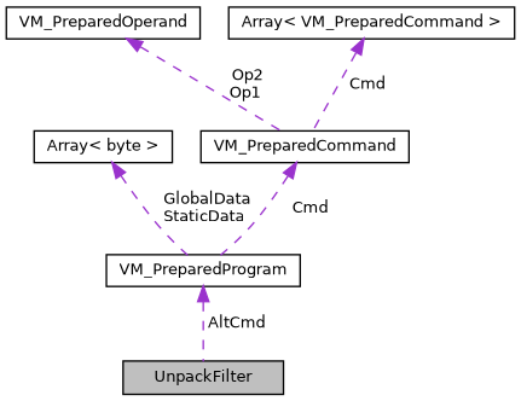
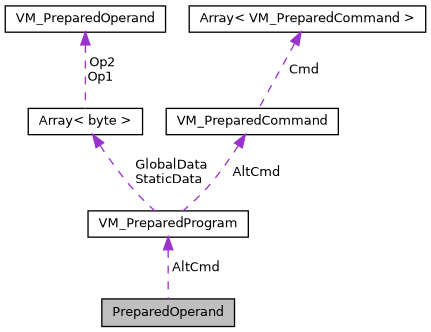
  digraph {
    fontname="DejaVu Sans"
    node [color=black fillcolor=white fontname="DejaVu Sans" fontsize=10 shape=record style=filled]
    edge [color=darkorchid3 dir=back fontname="DejaVu Sans" fontsize=10 labelfontname=Helvetica labelfontsize=10 style=dashed]
-   n1 [fillcolor=grey75 fontcolor=black height=0.2 label=UnpackFilter width=0.4]
+   n1 [fillcolor=grey75 fontcolor=black height=0.2 label=PreparedOperand width=0.4]
    n2 [height=0.2 label=VM_PreparedProgram width=0.4]
    n3 [height=0.2 label="Array\< byte \>" width=0.4]
    n4 [height=0.2 label="Array\< VM_PreparedCommand \>" width=0.4]
    n5 [height=0.2 label=VM_PreparedCommand width=0.4]
    n6 [height=0.2 label=VM_PreparedOperand width=0.4]
    n2 -> n1 [label=" AltCmd"]
    n3 -> n2 [label=" GlobalData\nStaticData"]
    n4 -> n5 [label=" Cmd"]
-   n5 -> n2 [label=" Cmd"]
-   n6 -> n5 [label=" Op2\nOp1"]
+   n5 -> n2 [label=" AltCmd"]
+   n6 -> n3 [label=" Op2\nOp1"]
  }
